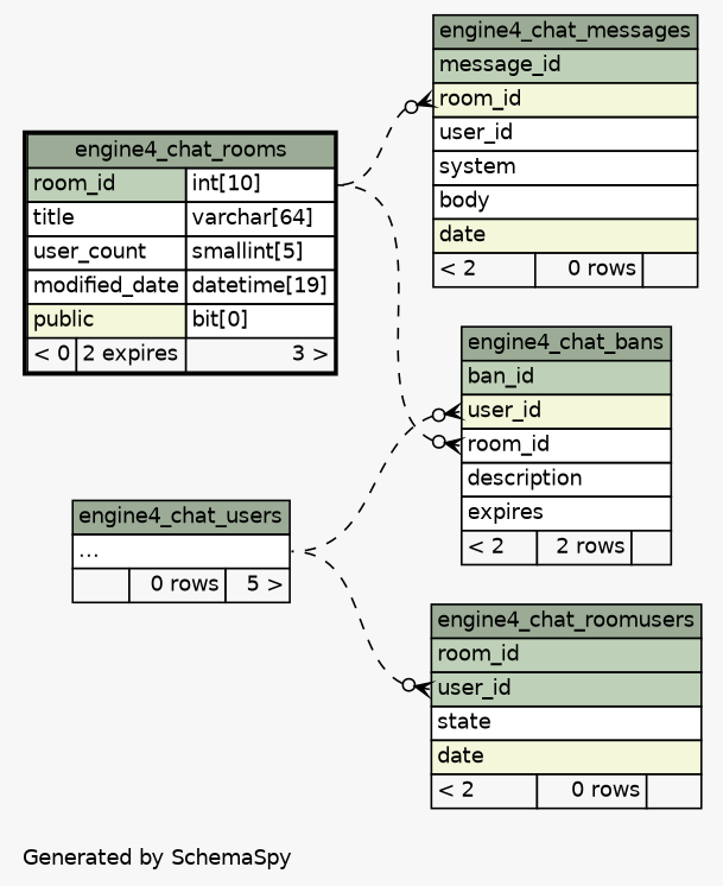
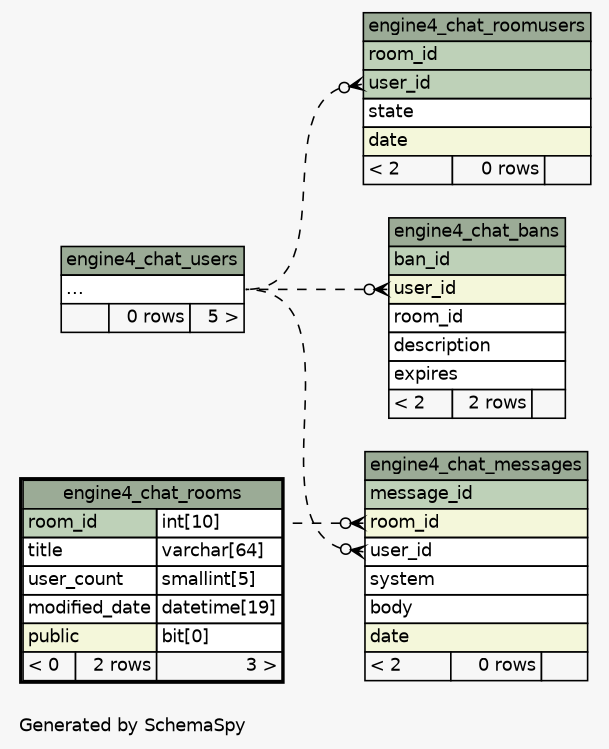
  digraph {
    bgcolor="#f7f7f7"
    fontname=Helvetica
    fontsize=11
    label="\nGenerated by SchemaSpy"
    labeljust=l
    nodesep=0.18
    rankdir=RL
    ranksep=0.46
    node [fontname=Helvetica fontsize=11 shape=plaintext]
    edge [arrowhead=none arrowsize=0.8 arrowtail=crowodot dir=back headport="elipses:e" style=dashed tailport="user_id:w"]
    n1 [label=<     <TABLE BORDER="0" CELLBORDER="1" CELLSPACING="0" BGCOLOR="#ffffff">       <TR><TD COLSPAN="3" BGCOLOR="#9bab96" ALIGN="CENTER">engine4_chat_bans</TD></TR>       <TR><TD PORT="ban_id" COLSPAN="3" BGCOLOR="#bed1b8" ALIGN="LEFT">ban_id</TD></TR>       <TR><TD PORT="user_id" COLSPAN="3" BGCOLOR="#f4f7da" ALIGN="LEFT">user_id</TD></TR>       <TR><TD PORT="room_id" COLSPAN="3" ALIGN="LEFT">room_id</TD></TR>       <TR><TD PORT="description" COLSPAN="3" ALIGN="LEFT">description</TD></TR>       <TR><TD PORT="expires" COLSPAN="3" ALIGN="LEFT">expires</TD></TR>       <TR><TD ALIGN="LEFT" BGCOLOR="#f7f7f7">&lt; 2</TD><TD ALIGN="RIGHT" BGCOLOR="#f7f7f7">2 rows</TD><TD ALIGN="RIGHT" BGCOLOR="#f7f7f7">  </TD></TR>     </TABLE>>]
-   n2 [label=<     <TABLE BORDER="2" CELLBORDER="1" CELLSPACING="0" BGCOLOR="#ffffff">       <TR><TD COLSPAN="3" BGCOLOR="#9bab96" ALIGN="CENTER">engine4_chat_rooms</TD></TR>       <TR><TD PORT="room_id" COLSPAN="2" BGCOLOR="#bed1b8" ALIGN="LEFT">room_id</TD><TD PORT="room_id.type" ALIGN="LEFT">int[10]</TD></TR>       <TR><TD PORT="title" COLSPAN="2" ALIGN="LEFT">title</TD><TD PORT="title.type" ALIGN="LEFT">varchar[64]</TD></TR>       <TR><TD PORT="user_count" COLSPAN="2" ALIGN="LEFT">user_count</TD><TD PORT="user_count.type" ALIGN="LEFT">smallint[5]</TD></TR>       <TR><TD PORT="modified_date" COLSPAN="2" ALIGN="LEFT">modified_date</TD><TD PORT="modified_date.type" ALIGN="LEFT">datetime[19]</TD></TR>       <TR><TD PORT="public" COLSPAN="2" BGCOLOR="#f4f7da" ALIGN="LEFT">public</TD><TD PORT="public.type" ALIGN="LEFT">bit[0]</TD></TR>       <TR><TD ALIGN="LEFT" BGCOLOR="#f7f7f7">&lt; 0</TD><TD ALIGN="RIGHT" BGCOLOR="#f7f7f7">2 expires</TD><TD ALIGN="RIGHT" BGCOLOR="#f7f7f7">3 &gt;</TD></TR>     </TABLE>>]
+   n2 [label=<     <TABLE BORDER="2" CELLBORDER="1" CELLSPACING="0" BGCOLOR="#ffffff">       <TR><TD COLSPAN="3" BGCOLOR="#9bab96" ALIGN="CENTER">engine4_chat_rooms</TD></TR>       <TR><TD PORT="room_id" COLSPAN="2" BGCOLOR="#bed1b8" ALIGN="LEFT">room_id</TD><TD PORT="room_id.type" ALIGN="LEFT">int[10]</TD></TR>       <TR><TD PORT="title" COLSPAN="2" ALIGN="LEFT">title</TD><TD PORT="title.type" ALIGN="LEFT">varchar[64]</TD></TR>       <TR><TD PORT="user_count" COLSPAN="2" ALIGN="LEFT">user_count</TD><TD PORT="user_count.type" ALIGN="LEFT">smallint[5]</TD></TR>       <TR><TD PORT="modified_date" COLSPAN="2" ALIGN="LEFT">modified_date</TD><TD PORT="modified_date.type" ALIGN="LEFT">datetime[19]</TD></TR>       <TR><TD PORT="public" COLSPAN="2" BGCOLOR="#f4f7da" ALIGN="LEFT">public</TD><TD PORT="public.type" ALIGN="LEFT">bit[0]</TD></TR>       <TR><TD ALIGN="LEFT" BGCOLOR="#f7f7f7">&lt; 0</TD><TD ALIGN="RIGHT" BGCOLOR="#f7f7f7">2 rows</TD><TD ALIGN="RIGHT" BGCOLOR="#f7f7f7">3 &gt;</TD></TR>     </TABLE>>]
    n3 [label=<     <TABLE BORDER="0" CELLBORDER="1" CELLSPACING="0" BGCOLOR="#ffffff">       <TR><TD COLSPAN="3" BGCOLOR="#9bab96" ALIGN="CENTER">engine4_chat_users</TD></TR>       <TR><TD PORT="elipses" COLSPAN="3" ALIGN="LEFT">...</TD></TR>       <TR><TD ALIGN="LEFT" BGCOLOR="#f7f7f7">  </TD><TD ALIGN="RIGHT" BGCOLOR="#f7f7f7">0 rows</TD><TD ALIGN="RIGHT" BGCOLOR="#f7f7f7">5 &gt;</TD></TR>     </TABLE>>]
    n4 [label=<     <TABLE BORDER="0" CELLBORDER="1" CELLSPACING="0" BGCOLOR="#ffffff">       <TR><TD COLSPAN="3" BGCOLOR="#9bab96" ALIGN="CENTER">engine4_chat_messages</TD></TR>       <TR><TD PORT="message_id" COLSPAN="3" BGCOLOR="#bed1b8" ALIGN="LEFT">message_id</TD></TR>       <TR><TD PORT="room_id" COLSPAN="3" BGCOLOR="#f4f7da" ALIGN="LEFT">room_id</TD></TR>       <TR><TD PORT="user_id" COLSPAN="3" ALIGN="LEFT">user_id</TD></TR>       <TR><TD PORT="system" COLSPAN="3" ALIGN="LEFT">system</TD></TR>       <TR><TD PORT="body" COLSPAN="3" ALIGN="LEFT">body</TD></TR>       <TR><TD PORT="date" COLSPAN="3" BGCOLOR="#f4f7da" ALIGN="LEFT">date</TD></TR>       <TR><TD ALIGN="LEFT" BGCOLOR="#f7f7f7">&lt; 2</TD><TD ALIGN="RIGHT" BGCOLOR="#f7f7f7">0 rows</TD><TD ALIGN="RIGHT" BGCOLOR="#f7f7f7">  </TD></TR>     </TABLE>>]
    n5 [label=<     <TABLE BORDER="0" CELLBORDER="1" CELLSPACING="0" BGCOLOR="#ffffff">       <TR><TD COLSPAN="3" BGCOLOR="#9bab96" ALIGN="CENTER">engine4_chat_roomusers</TD></TR>       <TR><TD PORT="room_id" COLSPAN="3" BGCOLOR="#bed1b8" ALIGN="LEFT">room_id</TD></TR>       <TR><TD PORT="user_id" COLSPAN="3" BGCOLOR="#bed1b8" ALIGN="LEFT">user_id</TD></TR>       <TR><TD PORT="state" COLSPAN="3" ALIGN="LEFT">state</TD></TR>       <TR><TD PORT="date" COLSPAN="3" BGCOLOR="#f4f7da" ALIGN="LEFT">date</TD></TR>       <TR><TD ALIGN="LEFT" BGCOLOR="#f7f7f7">&lt; 2</TD><TD ALIGN="RIGHT" BGCOLOR="#f7f7f7">0 rows</TD><TD ALIGN="RIGHT" BGCOLOR="#f7f7f7">  </TD></TR>     </TABLE>>]
-   n1 -> n2 [headport="room_id.type:e" tailport="room_id:w"]
    n1 -> n3
    n4 -> n2 [headport="room_id.type:e" tailport="room_id:w"]
+   n4 -> n3
    n5 -> n3
  }
